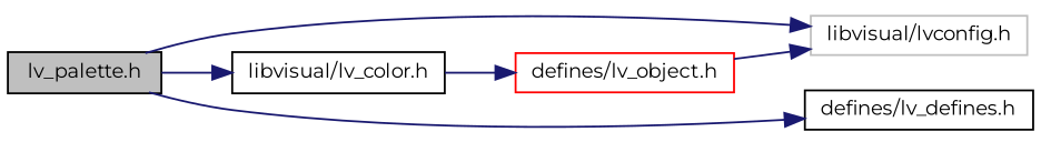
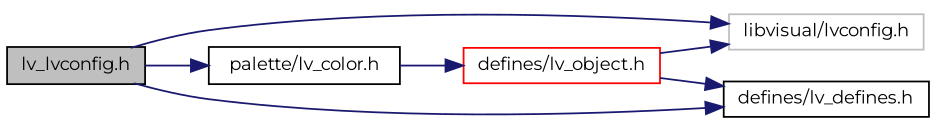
  digraph {
    fontname=Montserrat
    rankdir=LR
    node [color=black fillcolor=white fontname=Montserrat fontsize=10 shape=record style=filled]
    edge [color=midnightblue fontname=Montserrat fontsize=10 labelfontname=Helvetica labelfontsize=10 style=solid]
-   n1 [fillcolor=grey75 fontcolor=black height=0.2 label="lv_palette.h" width=0.4]
+   n1 [fillcolor=grey75 fontcolor=black height=0.2 label="lv_lvconfig.h" width=0.4]
    n2 [color=grey75 height=0.2 label="libvisual/lvconfig.h" width=0.4]
    n3 [height=0.2 label="defines/lv_defines.h" width=0.4]
-   n4 [height=0.2 label="libvisual/lv_color.h" width=0.4]
+   n4 [height=0.2 label="palette/lv_color.h" width=0.4]
    n5 [color=red height=0.2 label="defines/lv_object.h" width=0.4]
    n1 -> n2
    n1 -> n3
    n1 -> n4
    n4 -> n5
    n5 -> n2
+   n5 -> n3
  }
